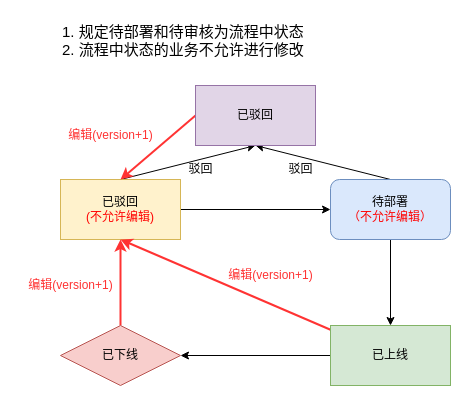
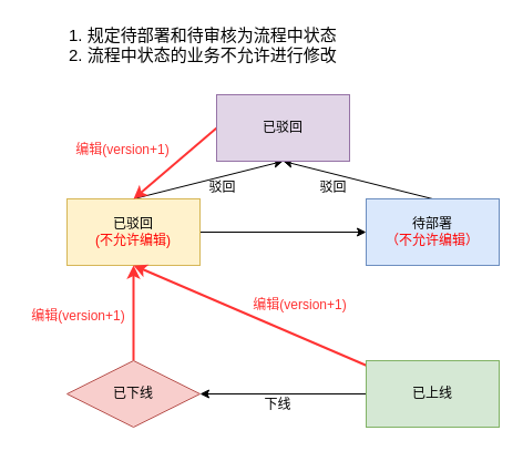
  <mxCell id="0" />
  <mxCell id="1" parent="0" />
  <mxCell id="2" value="" style="edgeStyle=orthogonalEdgeStyle;rounded=0;orthogonalLoop=1;jettySize=auto;html=1;" parent="1" source="4" target="7" edge="1"><mxGeometry relative="1" as="geometry" /></mxCell>
  <mxCell id="3" style="edgeStyle=none;rounded=0;orthogonalLoop=1;jettySize=auto;html=1;exitX=0.5;exitY=0;exitDx=0;exitDy=0;entryX=0.5;entryY=1;entryDx=0;entryDy=0;" parent="1" source="4" target="16" edge="1"><mxGeometry relative="1" as="geometry"><mxPoint x="250" y="136" as="targetPoint" /></mxGeometry></mxCell>
  <mxCell id="4" value="已驳回&lt;br&gt;&lt;font color=&quot;#ff0000&quot;&gt;(不允许编辑)&lt;/font&gt;" style="rounded=0;whiteSpace=wrap;html=1;fillColor=#fff2cc;strokeColor=#d6b656;" parent="1" vertex="1"><mxGeometry x="60" y="179" width="120" height="60" as="geometry" /></mxCell>
- <mxCell id="5" style="edgeStyle=orthogonalEdgeStyle;rounded=0;orthogonalLoop=1;jettySize=auto;html=1;exitX=0.5;exitY=1;exitDx=0;exitDy=0;entryX=0.5;entryY=0;entryDx=0;entryDy=0;" parent="1" source="7" target="10" edge="1"><mxGeometry relative="1" as="geometry" /></mxCell>
  <mxCell id="6" style="edgeStyle=none;rounded=0;orthogonalLoop=1;jettySize=auto;html=1;exitX=0.5;exitY=0;exitDx=0;exitDy=0;entryX=0.5;entryY=1;entryDx=0;entryDy=0;" parent="1" source="7" target="16" edge="1"><mxGeometry relative="1" as="geometry"><mxPoint x="250" y="135" as="targetPoint" /></mxGeometry></mxCell>
- <mxCell id="7" value="待部署&lt;br&gt;&lt;font color=&quot;#ff0000&quot;&gt;（不允许编辑）&lt;/font&gt;" style="whiteSpace=wrap;html=1;fillColor=#dae8fc;strokeColor=#6c8ebf;rounded=1;" parent="1" vertex="1"><mxGeometry x="330" y="179" width="120" height="60" as="geometry" /></mxCell>
+ <mxCell id="7" value="待部署&lt;br&gt;&lt;font color=&quot;#ff0000&quot;&gt;（不允许编辑）&lt;/font&gt;" style="rounded=0;whiteSpace=wrap;html=1;fillColor=#dae8fc;strokeColor=#6c8ebf;" parent="1" vertex="1"><mxGeometry x="330" y="179" width="120" height="60" as="geometry" /></mxCell>
  <mxCell id="8" style="rounded=0;orthogonalLoop=1;jettySize=auto;html=1;entryX=0.5;entryY=1;entryDx=0;entryDy=0;strokeWidth=2;strokeColor=#FF3333;" parent="1" source="10" target="4" edge="1"><mxGeometry relative="1" as="geometry" /></mxCell>
  <mxCell id="9" style="edgeStyle=none;rounded=0;orthogonalLoop=1;jettySize=auto;html=1;entryX=1;entryY=0.5;entryDx=0;entryDy=0;" parent="1" source="10" target="12" edge="1"><mxGeometry relative="1" as="geometry" /></mxCell>
  <mxCell id="10" value="已上线" style="rounded=0;whiteSpace=wrap;html=1;fillColor=#d5e8d4;strokeColor=#82b366;" parent="1" vertex="1"><mxGeometry x="330" y="325" width="120" height="60" as="geometry" /></mxCell>
  <mxCell id="11" style="edgeStyle=none;rounded=0;orthogonalLoop=1;jettySize=auto;html=1;entryX=0.5;entryY=1;entryDx=0;entryDy=0;strokeWidth=2;strokeColor=#FF3333;" parent="1" source="12" target="4" edge="1"><mxGeometry relative="1" as="geometry"><mxPoint x="170" y="235" as="targetPoint" /></mxGeometry></mxCell>
  <mxCell id="12" value="已下线" style="rhombus;whiteSpace=wrap;html=1;fillColor=#f8cecc;strokeColor=#b85450;" parent="1" vertex="1"><mxGeometry x="60" y="325" width="120" height="60" as="geometry" /></mxCell>
  <mxCell id="13" value="&lt;font color=&quot;#ff3333&quot;&gt;编辑(version+1)&lt;/font&gt;" style="text;html=1;align=center;verticalAlign=middle;resizable=0;points=[];autosize=1;strokeColor=none;" parent="1" vertex="1"><mxGeometry x="20" y="275" width="100" height="20" as="geometry" /></mxCell>
+ <mxCell id="14" value="下线" style="text;html=1;align=center;verticalAlign=middle;resizable=0;points=[];autosize=1;strokeColor=none;" parent="1" vertex="1"><mxGeometry x="230" y="355" width="40" height="20" as="geometry" /></mxCell>
  <mxCell id="15" style="edgeStyle=none;rounded=0;orthogonalLoop=1;jettySize=auto;html=1;exitX=0;exitY=0.5;exitDx=0;exitDy=0;entryX=0.5;entryY=0;entryDx=0;entryDy=0;fontColor=#FF3333;strokeWidth=2;strokeColor=#FF3333;" parent="1" source="16" target="4" edge="1"><mxGeometry relative="1" as="geometry" /></mxCell>
  <mxCell id="16" value="已驳回" style="rounded=0;whiteSpace=wrap;html=1;fillColor=#e1d5e7;strokeColor=#9673a6;" parent="1" vertex="1"><mxGeometry x="195" y="85" width="120" height="60" as="geometry" /></mxCell>
  <mxCell id="17" value="编辑(version+1)" style="text;html=1;align=center;verticalAlign=middle;resizable=0;points=[];autosize=1;strokeColor=none;fontColor=#FF3333;" parent="1" vertex="1"><mxGeometry x="220" y="265" width="100" height="20" as="geometry" /></mxCell>
  <mxCell id="18" value="驳回" style="text;html=1;align=center;verticalAlign=middle;resizable=0;points=[];autosize=1;strokeColor=none;" parent="1" vertex="1"><mxGeometry x="180" y="159" width="40" height="20" as="geometry" /></mxCell>
  <mxCell id="19" value="驳回" style="text;html=1;align=center;verticalAlign=middle;resizable=0;points=[];autosize=1;strokeColor=none;" parent="1" vertex="1"><mxGeometry x="280" y="159" width="40" height="20" as="geometry" /></mxCell>
  <mxCell id="20" value="&lt;font color=&quot;#ff3333&quot;&gt;编辑(version+1)&lt;/font&gt;" style="text;html=1;align=center;verticalAlign=middle;resizable=0;points=[];autosize=1;strokeColor=none;" parent="1" vertex="1"><mxGeometry x="60" y="125" width="100" height="20" as="geometry" /></mxCell>
  <mxCell id="21" value="&lt;font color=&quot;#000000&quot; style=&quot;font-size: 15px&quot;&gt;1. 规定待部署和待审核为流程中状态&lt;br&gt;2. 流程中状态的业务不允许进行修改&lt;br style=&quot;font-size: 14px&quot;&gt;&lt;/font&gt;" style="text;html=1;align=left;verticalAlign=middle;resizable=0;points=[];autosize=1;strokeColor=none;fontColor=#FF3333;fontSize=14;" parent="1" vertex="1"><mxGeometry x="60" y="20" width="260" height="40" as="geometry" /></mxCell>
